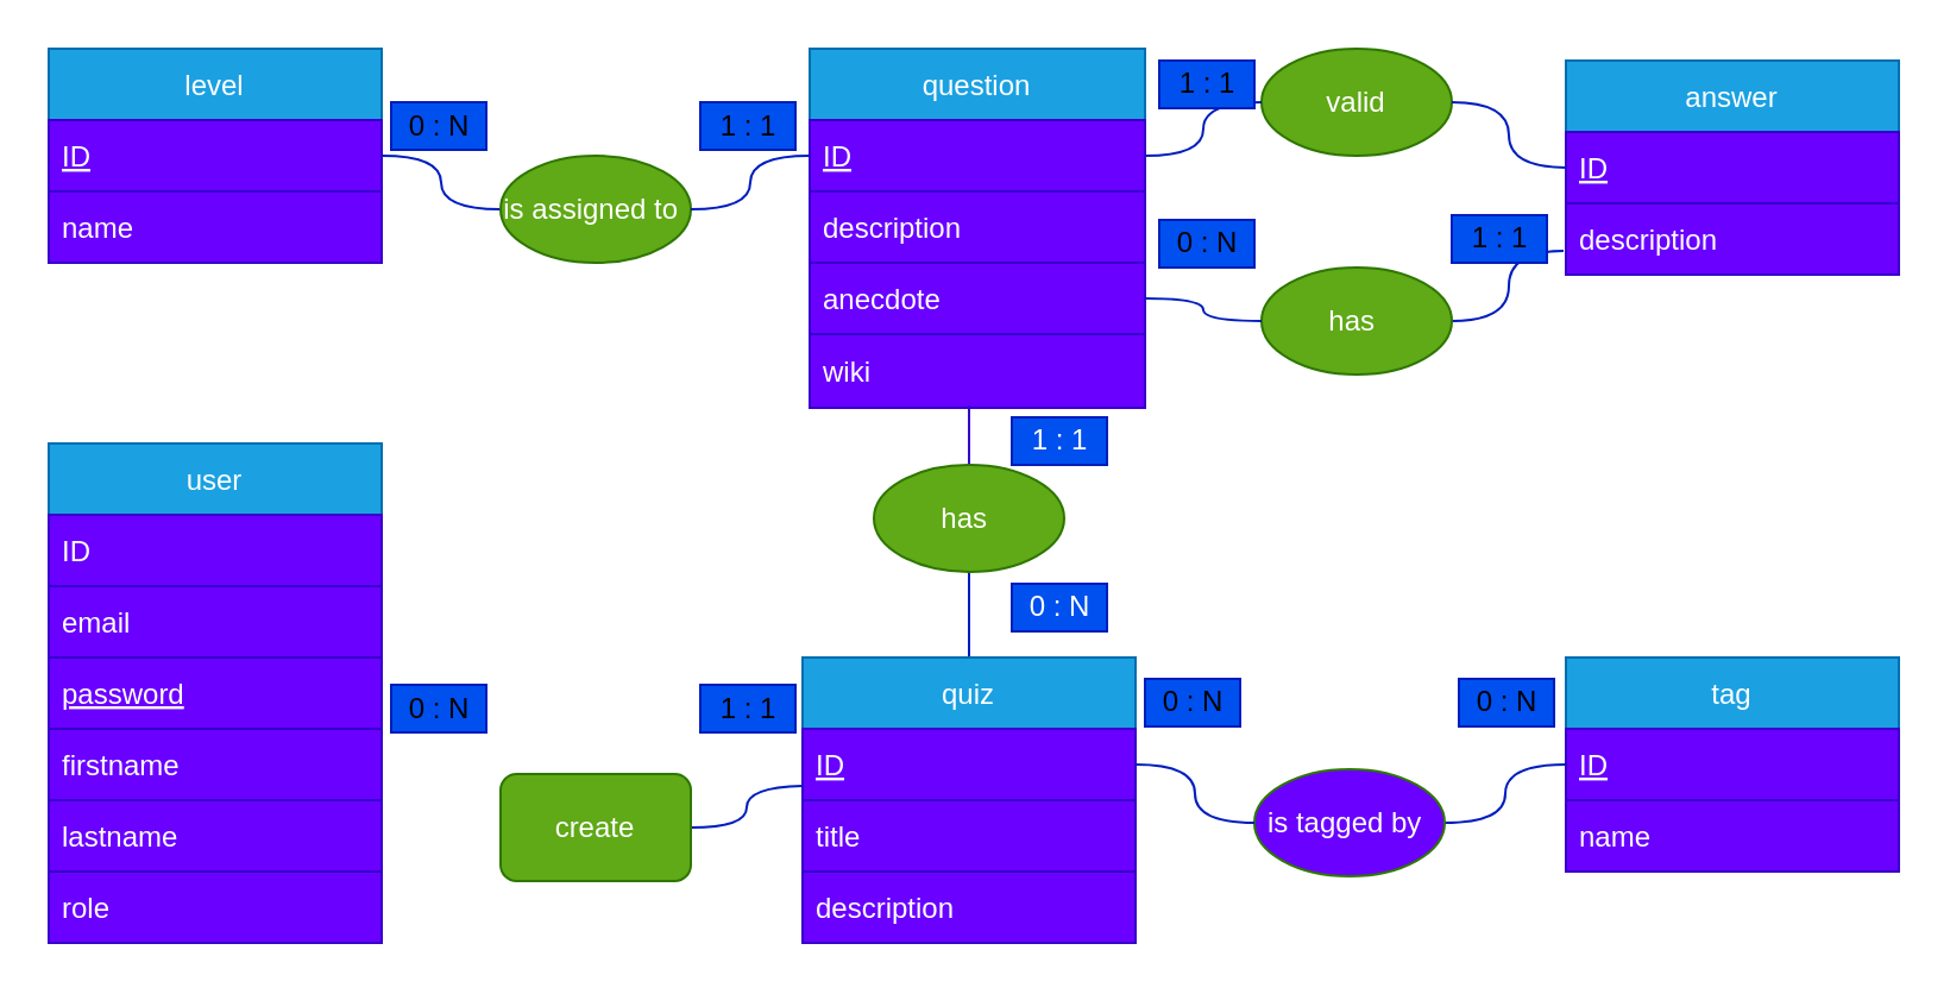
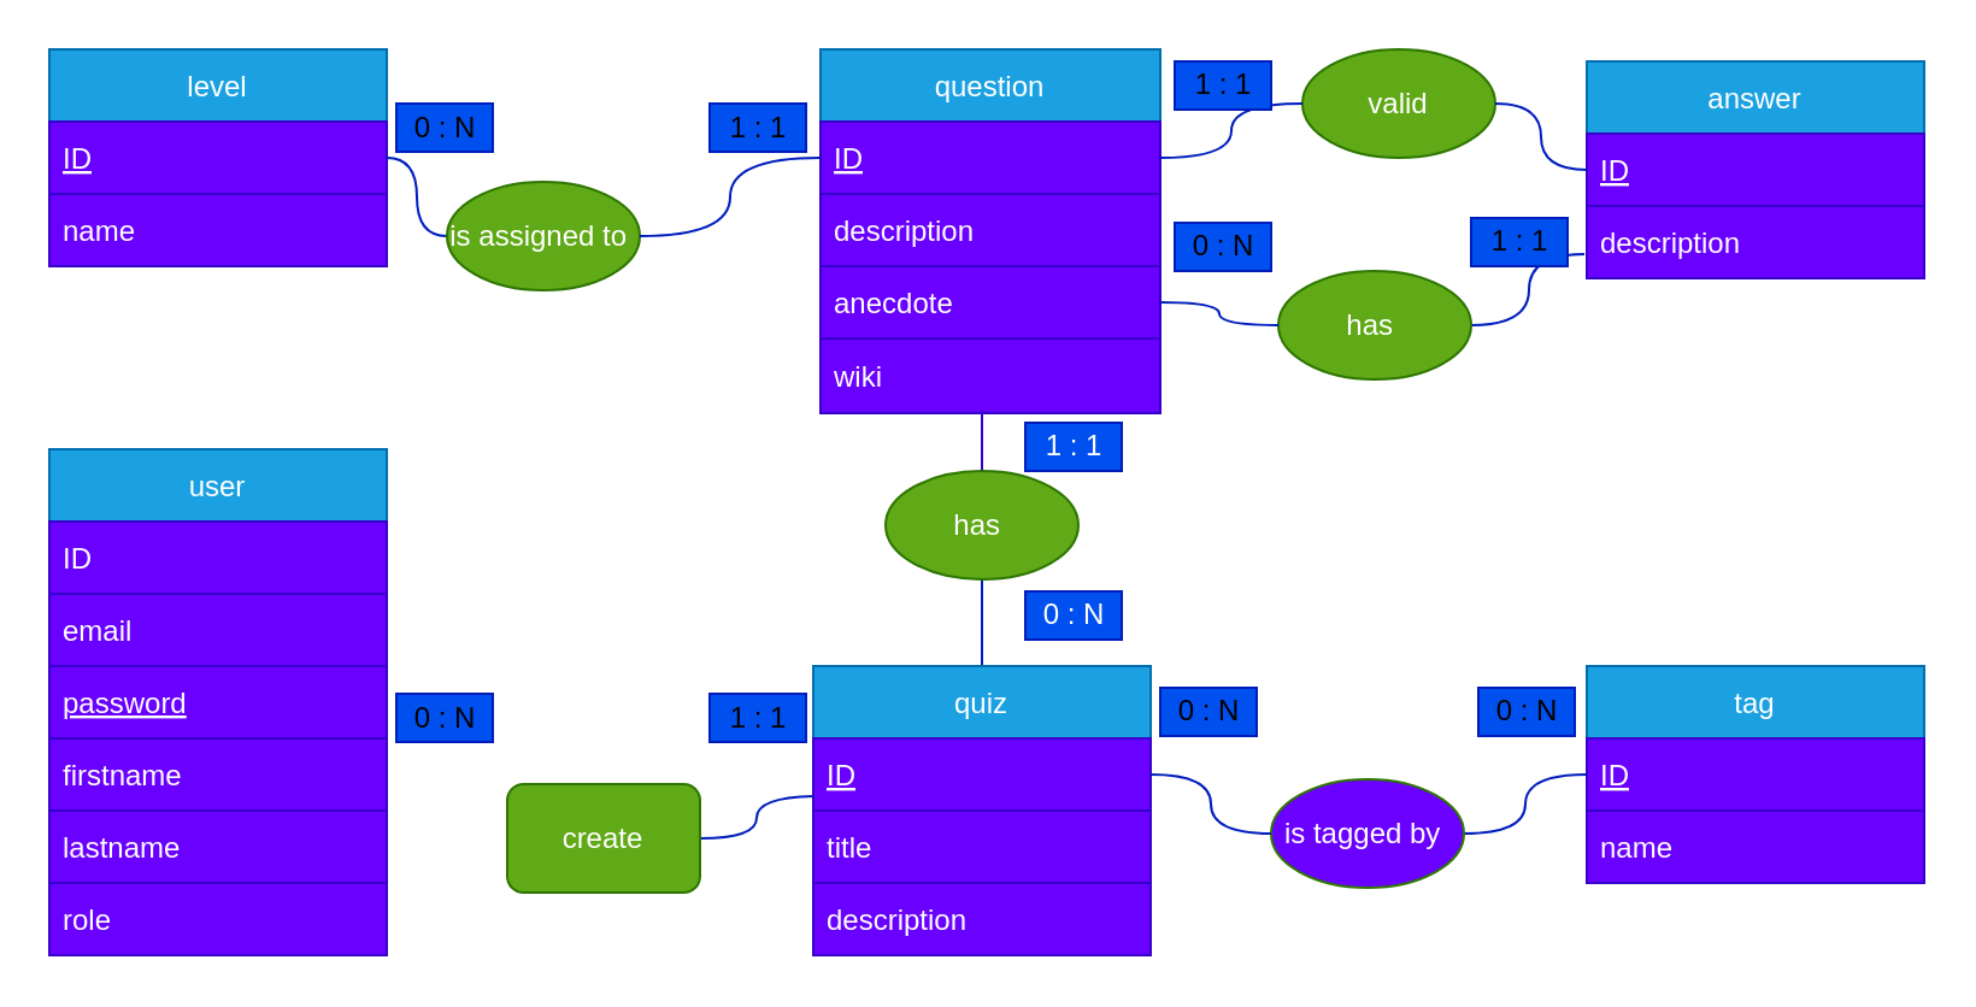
  <mxCell id="0" />
  <mxCell id="1" parent="0" />
  <mxCell id="2" value="level" style="swimlane;fontStyle=0;childLayout=stackLayout;horizontal=1;startSize=30;horizontalStack=0;resizeParent=1;resizeParentMax=0;resizeLast=0;collapsible=1;marginBottom=0;fillColor=#1ba1e2;fontColor=#ffffff;strokeColor=#006EAF;rounded=0;" parent="1" vertex="1"><mxGeometry x="20" y="20" width="140" height="90" as="geometry" /></mxCell>
  <mxCell id="3" value="ID" style="text;strokeColor=#3700CC;fillColor=#6a00ff;align=left;verticalAlign=middle;spacingLeft=4;spacingRight=4;overflow=hidden;points=[[0,0.5],[1,0.5]];portConstraint=eastwest;rotatable=0;fontStyle=4;fontColor=#ffffff;rounded=0;" parent="2" vertex="1"><mxGeometry y="30" width="140" height="30" as="geometry" /></mxCell>
  <mxCell id="4" value="name" style="text;strokeColor=#3700CC;fillColor=#6a00ff;align=left;verticalAlign=middle;spacingLeft=4;spacingRight=4;overflow=hidden;points=[[0,0.5],[1,0.5]];portConstraint=eastwest;rotatable=0;fontColor=#ffffff;rounded=0;" parent="2" vertex="1"><mxGeometry y="60" width="140" height="30" as="geometry" /></mxCell>
  <mxCell id="5" value="user" style="swimlane;fontStyle=0;childLayout=stackLayout;horizontal=1;startSize=30;horizontalStack=0;resizeParent=1;resizeParentMax=0;resizeLast=0;collapsible=1;marginBottom=0;fillColor=#1ba1e2;fontColor=#ffffff;strokeColor=#006EAF;rounded=0;" parent="1" vertex="1"><mxGeometry x="20" y="186" width="140" height="210" as="geometry" /></mxCell>
  <mxCell id="6" value="ID" style="text;strokeColor=#3700CC;fillColor=#6a00ff;align=left;verticalAlign=middle;spacingLeft=4;spacingRight=4;overflow=hidden;points=[[0,0.5],[1,0.5]];portConstraint=eastwest;rotatable=0;fontColor=#ffffff;rounded=0;" parent="5" vertex="1"><mxGeometry y="30" width="140" height="30" as="geometry" /></mxCell>
  <mxCell id="7" value="email        " style="text;strokeColor=#3700CC;fillColor=#6a00ff;align=left;verticalAlign=middle;spacingLeft=4;spacingRight=4;overflow=hidden;points=[[0,0.5],[1,0.5]];portConstraint=eastwest;rotatable=0;fontColor=#ffffff;rounded=0;" parent="5" vertex="1"><mxGeometry y="60" width="140" height="30" as="geometry" /></mxCell>
  <mxCell id="8" value="password" style="text;strokeColor=#3700CC;fillColor=#6a00ff;align=left;verticalAlign=middle;spacingLeft=4;spacingRight=4;overflow=hidden;points=[[0,0.5],[1,0.5]];portConstraint=eastwest;rotatable=0;fontStyle=4;fontColor=#ffffff;rounded=0;" parent="5" vertex="1"><mxGeometry y="90" width="140" height="30" as="geometry" /></mxCell>
  <mxCell id="9" value="firstname" style="text;strokeColor=#3700CC;fillColor=#6a00ff;align=left;verticalAlign=middle;spacingLeft=4;spacingRight=4;overflow=hidden;points=[[0,0.5],[1,0.5]];portConstraint=eastwest;rotatable=0;fontColor=#ffffff;rounded=0;" parent="5" vertex="1"><mxGeometry y="120" width="140" height="30" as="geometry" /></mxCell>
  <mxCell id="10" value="lastname" style="text;strokeColor=#3700CC;fillColor=#6a00ff;align=left;verticalAlign=middle;spacingLeft=4;spacingRight=4;overflow=hidden;points=[[0,0.5],[1,0.5]];portConstraint=eastwest;rotatable=0;fontColor=#ffffff;rounded=0;" parent="5" vertex="1"><mxGeometry y="150" width="140" height="30" as="geometry" /></mxCell>
  <mxCell id="11" value="role" style="text;strokeColor=#3700CC;fillColor=#6a00ff;align=left;verticalAlign=middle;spacingLeft=4;spacingRight=4;overflow=hidden;points=[[0,0.5],[1,0.5]];portConstraint=eastwest;rotatable=0;fontColor=#ffffff;rounded=0;" parent="5" vertex="1"><mxGeometry y="180" width="140" height="30" as="geometry" /></mxCell>
  <mxCell id="12" style="edgeStyle=none;html=1;exitX=0.5;exitY=0;exitDx=0;exitDy=0;entryX=0.5;entryY=1;entryDx=0;entryDy=0;endArrow=none;endFill=0;rounded=0;fillColor=#0050ef;strokeColor=#001DBC;" parent="1" source="13" target="32" edge="1"><mxGeometry relative="1" as="geometry" /></mxCell>
  <mxCell id="13" value="quiz" style="swimlane;fontStyle=0;childLayout=stackLayout;horizontal=1;startSize=30;horizontalStack=0;resizeParent=1;resizeParentMax=0;resizeLast=0;collapsible=1;marginBottom=0;fillColor=#1ba1e2;fontColor=#ffffff;strokeColor=#006EAF;rounded=0;" parent="1" vertex="1"><mxGeometry x="337" y="276" width="140" height="120" as="geometry" /></mxCell>
  <mxCell id="14" value="ID" style="text;strokeColor=#3700CC;fillColor=#6a00ff;align=left;verticalAlign=middle;spacingLeft=4;spacingRight=4;overflow=hidden;points=[[0,0.5],[1,0.5]];portConstraint=eastwest;rotatable=0;fontStyle=4;fontColor=#ffffff;rounded=0;" parent="13" vertex="1"><mxGeometry y="30" width="140" height="30" as="geometry" /></mxCell>
  <mxCell id="15" value="title" style="text;strokeColor=#3700CC;fillColor=#6a00ff;align=left;verticalAlign=middle;spacingLeft=4;spacingRight=4;overflow=hidden;points=[[0,0.5],[1,0.5]];portConstraint=eastwest;rotatable=0;fontColor=#ffffff;rounded=0;" parent="13" vertex="1"><mxGeometry y="60" width="140" height="30" as="geometry" /></mxCell>
  <mxCell id="16" value="description" style="text;strokeColor=#3700CC;fillColor=#6a00ff;align=left;verticalAlign=middle;spacingLeft=4;spacingRight=4;overflow=hidden;points=[[0,0.5],[1,0.5]];portConstraint=eastwest;rotatable=0;fontColor=#ffffff;rounded=0;" parent="13" vertex="1"><mxGeometry y="90" width="140" height="30" as="geometry" /></mxCell>
  <mxCell id="17" style="edgeStyle=orthogonalEdgeStyle;html=1;exitX=1;exitY=0.5;exitDx=0;exitDy=0;endArrow=none;endFill=0;rounded=0;fillColor=#0050ef;strokeColor=#001DBC;curved=1;" parent="1" source="18" edge="1"><mxGeometry relative="1" as="geometry"><mxPoint x="337" y="330" as="targetPoint" /></mxGeometry></mxCell>
  <mxCell id="18" value="create" style="whiteSpace=wrap;html=1;fillColor=#60a917;fontColor=#ffffff;strokeColor=#2D7600;rounded=1;" parent="1" vertex="1"><mxGeometry x="210" y="325" width="80" height="45" as="geometry" /></mxCell>
  <mxCell id="19" value="0 : N" style="text;html=1;align=center;verticalAlign=middle;resizable=0;points=[];autosize=1;strokeColor=#001DBC;fillColor=#0050ef;rounded=0;" parent="1" vertex="1"><mxGeometry x="164" y="287.5" width="40" height="20" as="geometry" /></mxCell>
  <mxCell id="20" value="1 : 1" style="text;html=1;align=center;verticalAlign=middle;resizable=0;points=[];autosize=1;strokeColor=#001DBC;fillColor=#0050ef;rounded=0;" parent="1" vertex="1"><mxGeometry x="294" y="287.5" width="40" height="20" as="geometry" /></mxCell>
  <mxCell id="21" value="question" style="swimlane;fontStyle=0;childLayout=stackLayout;horizontal=1;startSize=30;horizontalStack=0;resizeParent=1;resizeParentMax=0;resizeLast=0;collapsible=1;marginBottom=0;fillColor=#1ba1e2;fontColor=#ffffff;strokeColor=#006EAF;rounded=0;" parent="1" vertex="1"><mxGeometry x="340" y="20" width="141" height="151" as="geometry" /></mxCell>
  <mxCell id="22" value="ID" style="text;strokeColor=#3700CC;fillColor=#6a00ff;align=left;verticalAlign=middle;spacingLeft=4;spacingRight=4;overflow=hidden;points=[[0,0.5],[1,0.5]];portConstraint=eastwest;rotatable=0;fontStyle=4;fontColor=#ffffff;rounded=0;" parent="21" vertex="1"><mxGeometry y="30" width="141" height="30" as="geometry" /></mxCell>
  <mxCell id="23" value="description" style="text;strokeColor=#3700CC;fillColor=#6a00ff;align=left;verticalAlign=middle;spacingLeft=4;spacingRight=4;overflow=hidden;points=[[0,0.5],[1,0.5]];portConstraint=eastwest;rotatable=0;fontColor=#ffffff;rounded=0;" parent="21" vertex="1"><mxGeometry y="60" width="141" height="30" as="geometry" /></mxCell>
  <mxCell id="24" value="anecdote" style="text;strokeColor=#3700CC;fillColor=#6a00ff;align=left;verticalAlign=middle;spacingLeft=4;spacingRight=4;overflow=hidden;points=[[0,0.5],[1,0.5]];portConstraint=eastwest;rotatable=0;fontColor=#ffffff;rounded=0;" parent="21" vertex="1"><mxGeometry y="90" width="141" height="30" as="geometry" /></mxCell>
  <mxCell id="25" value="wiki" style="text;strokeColor=#3700CC;fillColor=#6a00ff;align=left;verticalAlign=middle;spacingLeft=4;spacingRight=4;overflow=hidden;points=[[0,0.5],[1,0.5]];portConstraint=eastwest;rotatable=0;fontColor=#ffffff;rounded=0;" parent="21" vertex="1"><mxGeometry y="120" width="141" height="31" as="geometry" /></mxCell>
  <mxCell id="26" style="edgeStyle=orthogonalEdgeStyle;html=1;exitX=0;exitY=0.5;exitDx=0;exitDy=0;entryX=1;entryY=0.5;entryDx=0;entryDy=0;endArrow=none;endFill=0;rounded=0;fillColor=#0050ef;strokeColor=#001DBC;curved=1;" parent="1" source="27" target="3" edge="1"><mxGeometry relative="1" as="geometry" /></mxCell>
- <mxCell id="27" value="is assigned to&amp;nbsp;" style="ellipse;whiteSpace=wrap;html=1;fillColor=#60a917;fontColor=#ffffff;strokeColor=#2D7600;rounded=0;" parent="1" vertex="1"><mxGeometry x="210" y="65" width="80" height="45" as="geometry" /></mxCell>
+ <mxCell id="27" value="is assigned to&amp;nbsp;" style="ellipse;whiteSpace=wrap;html=1;fillColor=#60a917;fontColor=#ffffff;strokeColor=#2D7600;rounded=0;" parent="1" vertex="1"><mxGeometry x="185" y="75" width="80" height="45" as="geometry" /></mxCell>
  <mxCell id="28" style="edgeStyle=orthogonalEdgeStyle;html=1;exitX=0;exitY=0.5;exitDx=0;exitDy=0;entryX=1;entryY=0.5;entryDx=0;entryDy=0;endArrow=none;endFill=0;rounded=0;fillColor=#0050ef;strokeColor=#001DBC;curved=1;" parent="1" source="22" target="27" edge="1"><mxGeometry relative="1" as="geometry" /></mxCell>
  <mxCell id="29" value="1 : 1" style="text;html=1;align=center;verticalAlign=middle;resizable=0;points=[];autosize=1;strokeColor=#001DBC;fillColor=#0050ef;rounded=0;" parent="1" vertex="1"><mxGeometry x="294" y="42.5" width="40" height="20" as="geometry" /></mxCell>
  <mxCell id="30" value="0 : N" style="text;html=1;align=center;verticalAlign=middle;resizable=0;points=[];autosize=1;strokeColor=#001DBC;fillColor=#0050ef;rounded=0;" parent="1" vertex="1"><mxGeometry x="164" y="42.5" width="40" height="20" as="geometry" /></mxCell>
  <mxCell id="31" style="edgeStyle=none;html=1;exitX=0.5;exitY=0;exitDx=0;exitDy=0;endArrow=none;endFill=0;fillColor=#6a00ff;strokeColor=#3700CC;rounded=0;" parent="1" source="32" edge="1"><mxGeometry relative="1" as="geometry"><mxPoint x="407" y="170" as="targetPoint" /></mxGeometry></mxCell>
  <mxCell id="32" value="has&amp;nbsp;" style="ellipse;whiteSpace=wrap;html=1;fillColor=#60a917;fontColor=#ffffff;strokeColor=#2D7600;rounded=0;" parent="1" vertex="1"><mxGeometry x="367" y="195" width="80" height="45" as="geometry" /></mxCell>
  <mxCell id="33" value="0 : N" style="text;html=1;align=center;verticalAlign=middle;resizable=0;points=[];autosize=1;strokeColor=#001DBC;fillColor=#0050ef;rounded=0;fontColor=#ffffff;" parent="1" vertex="1"><mxGeometry x="425" y="245" width="40" height="20" as="geometry" /></mxCell>
  <mxCell id="34" value="1 : 1" style="text;html=1;align=center;verticalAlign=middle;resizable=0;points=[];autosize=1;rounded=0;fillColor=#0050ef;fontColor=#ffffff;strokeColor=#001DBC;" parent="1" vertex="1"><mxGeometry x="425" y="175" width="40" height="20" as="geometry" /></mxCell>
  <mxCell id="35" value="tag" style="swimlane;fontStyle=0;childLayout=stackLayout;horizontal=1;startSize=30;horizontalStack=0;resizeParent=1;resizeParentMax=0;resizeLast=0;collapsible=1;marginBottom=0;fillColor=#1ba1e2;fontColor=#ffffff;strokeColor=#006EAF;rounded=0;" parent="1" vertex="1"><mxGeometry x="658" y="276" width="140" height="90" as="geometry" /></mxCell>
  <mxCell id="36" value="ID" style="text;strokeColor=#3700CC;fillColor=#6a00ff;align=left;verticalAlign=middle;spacingLeft=4;spacingRight=4;overflow=hidden;points=[[0,0.5],[1,0.5]];portConstraint=eastwest;rotatable=0;fontStyle=4;fontColor=#ffffff;rounded=0;" parent="35" vertex="1"><mxGeometry y="30" width="140" height="30" as="geometry" /></mxCell>
  <mxCell id="37" value="name" style="text;strokeColor=#3700CC;fillColor=#6a00ff;align=left;verticalAlign=middle;spacingLeft=4;spacingRight=4;overflow=hidden;points=[[0,0.5],[1,0.5]];portConstraint=eastwest;rotatable=0;fontColor=#ffffff;rounded=0;" parent="35" vertex="1"><mxGeometry y="60" width="140" height="30" as="geometry" /></mxCell>
  <mxCell id="38" style="edgeStyle=orthogonalEdgeStyle;html=1;exitX=1;exitY=0.5;exitDx=0;exitDy=0;entryX=0;entryY=0.5;entryDx=0;entryDy=0;endArrow=none;endFill=0;rounded=0;fillColor=#0050ef;strokeColor=#001DBC;curved=1;" parent="1" source="39" target="36" edge="1"><mxGeometry relative="1" as="geometry" /></mxCell>
  <mxCell id="39" value="is tagged by&amp;nbsp;" style="ellipse;whiteSpace=wrap;html=1;fillColor=#6a00ff;fontColor=#ffffff;strokeColor=#2D7600;rounded=0;" parent="1" vertex="1"><mxGeometry x="527" y="323" width="80" height="45" as="geometry" /></mxCell>
  <mxCell id="40" style="edgeStyle=orthogonalEdgeStyle;html=1;exitX=1;exitY=0.5;exitDx=0;exitDy=0;entryX=0;entryY=0.5;entryDx=0;entryDy=0;endArrow=none;endFill=0;rounded=0;fillColor=#0050ef;strokeColor=#001DBC;curved=1;" parent="1" source="14" target="39" edge="1"><mxGeometry relative="1" as="geometry" /></mxCell>
  <mxCell id="41" value="0 : N" style="text;html=1;align=center;verticalAlign=middle;resizable=0;points=[];autosize=1;strokeColor=#001DBC;fillColor=#0050ef;rounded=0;" parent="1" vertex="1"><mxGeometry x="481" y="285" width="40" height="20" as="geometry" /></mxCell>
  <mxCell id="42" value="0 : N" style="text;html=1;align=center;verticalAlign=middle;resizable=0;points=[];autosize=1;strokeColor=#001DBC;fillColor=#0050ef;rounded=0;" parent="1" vertex="1"><mxGeometry x="613" y="285" width="40" height="20" as="geometry" /></mxCell>
  <mxCell id="43" value="answer" style="swimlane;fontStyle=0;childLayout=stackLayout;horizontal=1;startSize=30;horizontalStack=0;resizeParent=1;resizeParentMax=0;resizeLast=0;collapsible=1;marginBottom=0;fillColor=#1ba1e2;fontColor=#ffffff;strokeColor=#006EAF;rounded=0;" parent="1" vertex="1"><mxGeometry x="658" y="25" width="140" height="90" as="geometry" /></mxCell>
  <mxCell id="44" value="ID" style="text;strokeColor=#3700CC;fillColor=#6a00ff;align=left;verticalAlign=middle;spacingLeft=4;spacingRight=4;overflow=hidden;points=[[0,0.5],[1,0.5]];portConstraint=eastwest;rotatable=0;fontStyle=4;fontColor=#ffffff;rounded=0;" parent="43" vertex="1"><mxGeometry y="30" width="140" height="30" as="geometry" /></mxCell>
  <mxCell id="45" value="description" style="text;strokeColor=#3700CC;fillColor=#6a00ff;align=left;verticalAlign=middle;spacingLeft=4;spacingRight=4;overflow=hidden;points=[[0,0.5],[1,0.5]];portConstraint=eastwest;rotatable=0;fontColor=#ffffff;rounded=0;" parent="43" vertex="1"><mxGeometry y="60" width="140" height="30" as="geometry" /></mxCell>
  <mxCell id="46" style="edgeStyle=orthogonalEdgeStyle;html=1;exitX=1;exitY=0.5;exitDx=0;exitDy=0;endArrow=none;endFill=0;rounded=0;fillColor=#0050ef;strokeColor=#001DBC;curved=1;" parent="1" source="47" edge="1"><mxGeometry relative="1" as="geometry"><mxPoint x="657" y="105" as="targetPoint" /><Array as="points"><mxPoint x="634" y="135" /><mxPoint x="634" y="105" /></Array></mxGeometry></mxCell>
  <mxCell id="47" value="has&amp;nbsp;" style="ellipse;whiteSpace=wrap;html=1;fillColor=#60a917;fontColor=#ffffff;strokeColor=#2D7600;rounded=0;" parent="1" vertex="1"><mxGeometry x="530" y="112" width="80" height="45" as="geometry" /></mxCell>
  <mxCell id="48" style="edgeStyle=orthogonalEdgeStyle;html=1;exitX=1;exitY=0.5;exitDx=0;exitDy=0;entryX=0;entryY=0.5;entryDx=0;entryDy=0;endArrow=none;endFill=0;rounded=0;fillColor=#0050ef;strokeColor=#001DBC;curved=1;" parent="1" source="24" target="47" edge="1"><mxGeometry relative="1" as="geometry" /></mxCell>
  <mxCell id="49" value="0 : N" style="text;html=1;align=center;verticalAlign=middle;resizable=0;points=[];autosize=1;strokeColor=#001DBC;fillColor=#0050ef;rounded=0;" parent="1" vertex="1"><mxGeometry x="487" y="92" width="40" height="20" as="geometry" /></mxCell>
  <mxCell id="50" value="1 : 1" style="text;html=1;align=center;verticalAlign=middle;resizable=0;points=[];autosize=1;strokeColor=#001DBC;fillColor=#0050ef;rounded=0;" parent="1" vertex="1"><mxGeometry x="610" y="90" width="40" height="20" as="geometry" /></mxCell>
- <mxCell id="51" value="valid" style="ellipse;whiteSpace=wrap;html=1;fillColor=#60a917;fontColor=#ffffff;strokeColor=#2D7600;rounded=0;" parent="1" vertex="1"><mxGeometry x="530" y="20" width="80" height="45" as="geometry" /></mxCell>
+ <mxCell id="51" value="valid" style="ellipse;whiteSpace=wrap;html=1;fillColor=#60a917;fontColor=#ffffff;strokeColor=#2D7600;rounded=0;" parent="1" vertex="1"><mxGeometry x="540" y="20" width="80" height="45" as="geometry" /></mxCell>
  <mxCell id="52" style="edgeStyle=orthogonalEdgeStyle;html=1;exitX=1;exitY=0.5;exitDx=0;exitDy=0;entryX=0;entryY=0.5;entryDx=0;entryDy=0;endArrow=none;endFill=0;rounded=0;fillColor=#0050ef;strokeColor=#001DBC;curved=1;" parent="1" source="22" target="51" edge="1"><mxGeometry relative="1" as="geometry" /></mxCell>
  <mxCell id="53" style="edgeStyle=orthogonalEdgeStyle;html=1;exitX=0;exitY=0.5;exitDx=0;exitDy=0;entryX=1;entryY=0.5;entryDx=0;entryDy=0;endArrow=none;endFill=0;rounded=0;fillColor=#0050ef;strokeColor=#001DBC;curved=1;" parent="1" source="44" target="51" edge="1"><mxGeometry relative="1" as="geometry" /></mxCell>
  <mxCell id="54" value="1 : 1" style="text;html=1;align=center;verticalAlign=middle;resizable=0;points=[];autosize=1;strokeColor=#001DBC;fillColor=#0050ef;rounded=0;" parent="1" vertex="1"><mxGeometry x="487" y="25" width="40" height="20" as="geometry" /></mxCell>
